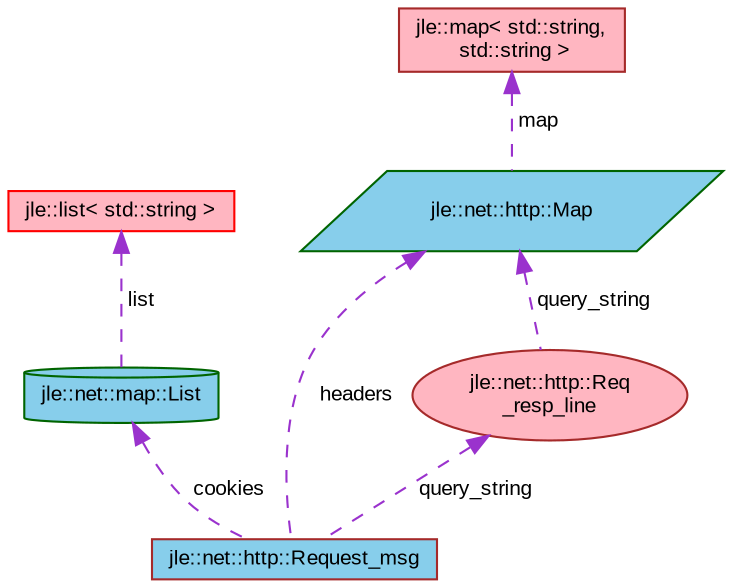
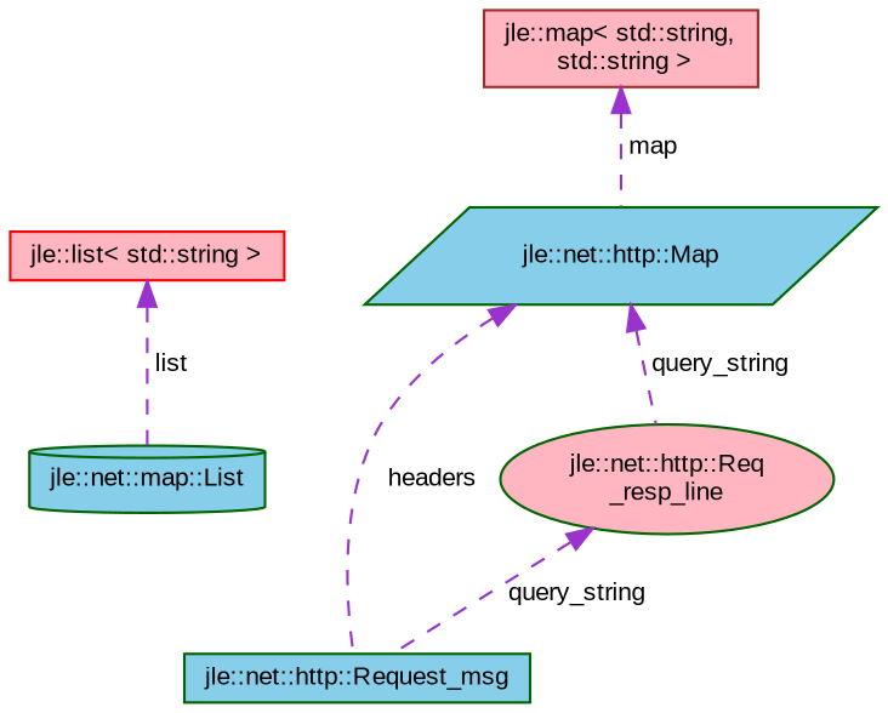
  digraph {
    fontname="Liberation Sans"
    node [color=darkgreen fillcolor=skyblue fontname="Liberation Sans" fontsize=10 shape=box style=filled]
    edge [color=darkorchid3 dir=back fontname="Liberation Sans" fontsize=10 labelfontname=Helvetica labelfontsize=10 style=dashed]
-   n1 [color=brown fontcolor=black height=0.2 label="jle::net::http::Request_msg" width=0.4]
+   n1 [fontcolor=black height=0.2 label="jle::net::http::Request_msg" width=0.4]
    n2 [height=0.2 label="jle::net::map::List" shape=cylinder width=0.4]
    n3 [color=red fillcolor=lightpink height=0.2 label="jle::list\< std::string \>" width=0.4]
-   n4 [color=brown fillcolor=lightpink height=0.2 label="jle::net::http::Req\l_resp_line" shape=ellipse width=0.4]
+   n4 [fillcolor=lightpink height=0.2 label="jle::net::http::Req\l_resp_line" shape=ellipse width=0.4]
    n5 [height=0.2 label="jle::net::http::Map" shape=parallelogram width=0.4]
    n6 [color=brown fillcolor=lightpink height=0.2 label="jle::map\< std::string,\l std::string \>" width=0.4]
-   n2 -> n1 [label=" cookies"]
    n3 -> n2 [label=" list"]
    n4 -> n1 [label=" query_string"]
    n5 -> n1 [label=" headers"]
    n5 -> n4 [label=" query_string"]
    n6 -> n5 [label=" map"]
  }
